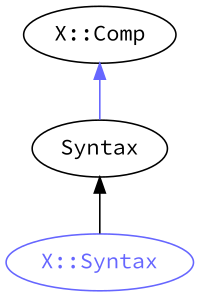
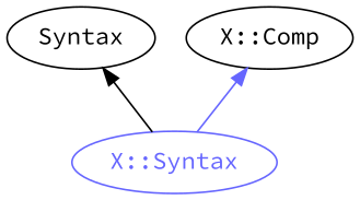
  digraph {
    fontname="Source Code Pro"
    rankdir=BT
    splines=polyline
    node [fontname="Source Code Pro"]
    edge [fontname="Source Code Pro"]
    "X::Syntax" [color="#6666FF" fontcolor="#6666FF"]
    n2 [label=Syntax]
    "X::Comp"
    "X::Syntax" -> n2 [color="#000000"]
-   n2 -> "X::Comp" [color="#6666FF"]
+   "X::Syntax" -> "X::Comp" [color="#6666FF"]
  }
